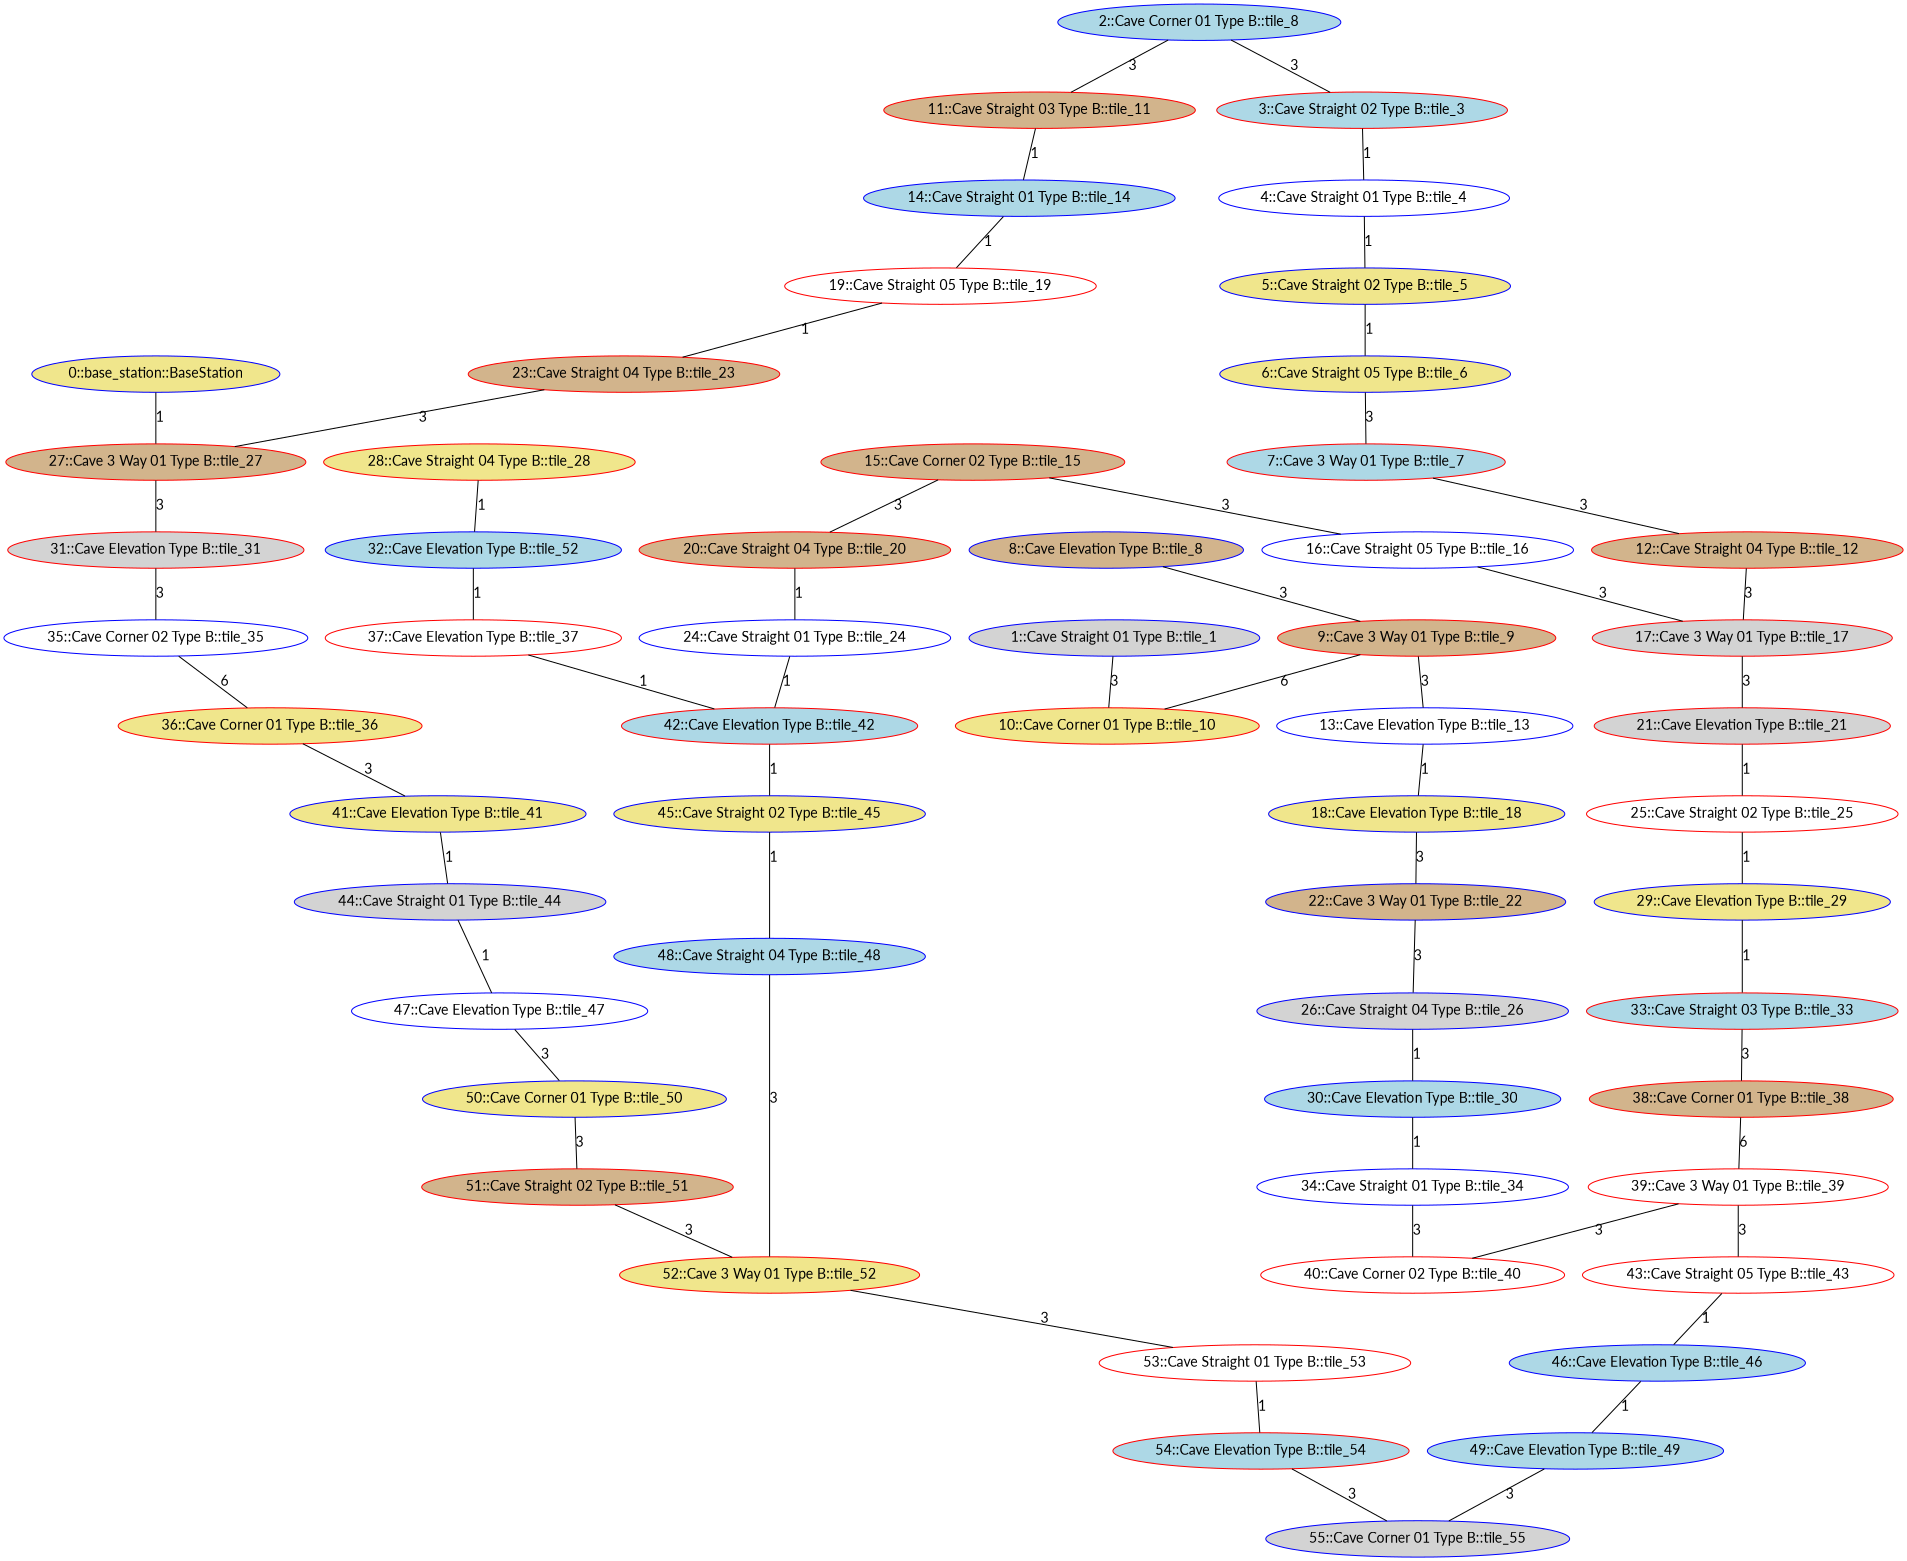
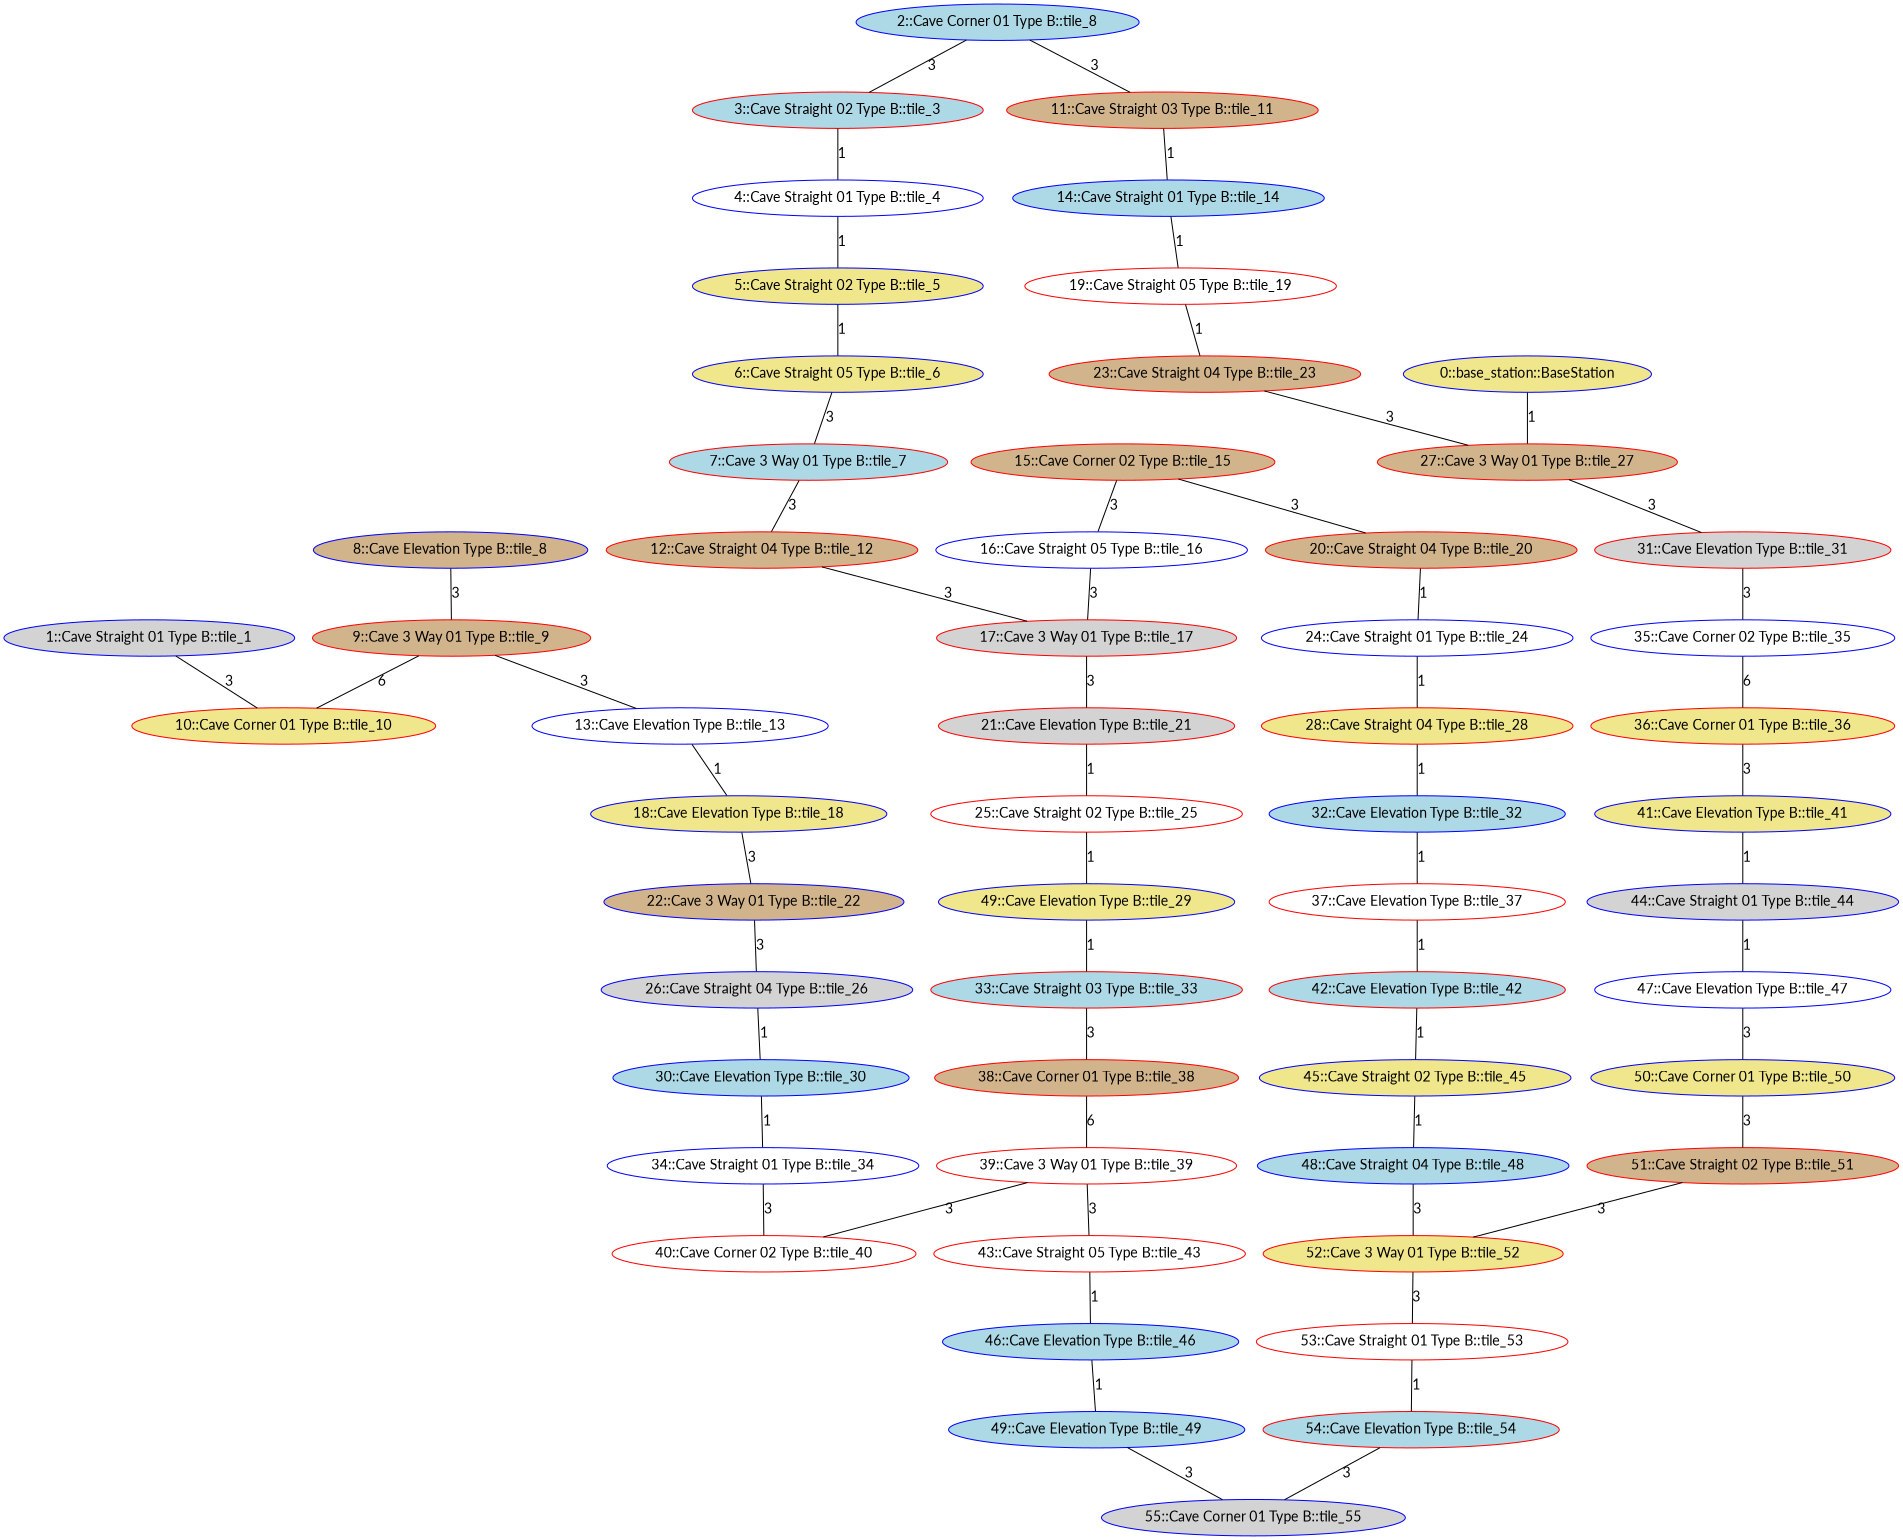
  graph {
    fontname=Lato
    node [color=blue fillcolor=white fontname=Lato style=filled]
    edge [fontname=Lato]
    n1 [fillcolor=khaki label="0::base_station::BaseStation"]
    n2 [color=red fillcolor=tan label="27::Cave 3 Way 01 Type B::tile_27"]
    n3 [color=red fillcolor=lightgrey label="31::Cave Elevation Type B::tile_31"]
    n4 [fillcolor=lightgrey label="1::Cave Straight 01 Type B::tile_1"]
    n5 [color=red fillcolor=khaki label="10::Cave Corner 01 Type B::tile_10"]
    n6 [fillcolor=lightblue label="2::Cave Corner 01 Type B::tile_8"]
    n7 [color=red fillcolor=lightblue label="3::Cave Straight 02 Type B::tile_3"]
    n8 [color=red fillcolor=tan label="11::Cave Straight 03 Type B::tile_11"]
    n9 [label="4::Cave Straight 01 Type B::tile_4"]
    n10 [fillcolor=lightblue label="14::Cave Straight 01 Type B::tile_14"]
    n11 [fillcolor=khaki label="5::Cave Straight 02 Type B::tile_5"]
    n12 [fillcolor=khaki label="6::Cave Straight 05 Type B::tile_6"]
    n13 [color=red fillcolor=lightblue label="7::Cave 3 Way 01 Type B::tile_7"]
    n14 [color=red fillcolor=tan label="12::Cave Straight 04 Type B::tile_12"]
    n15 [fillcolor=tan label="8::Cave Elevation Type B::tile_8"]
    n16 [color=red fillcolor=tan label="9::Cave 3 Way 01 Type B::tile_9"]
    n17 [color=red fillcolor=lightgrey label="17::Cave 3 Way 01 Type B::tile_17"]
    n18 [label="13::Cave Elevation Type B::tile_13"]
    n19 [fillcolor=khaki label="18::Cave Elevation Type B::tile_18"]
    n20 [color=red label="19::Cave Straight 05 Type B::tile_19"]
    n21 [color=red fillcolor=lightgrey label="21::Cave Elevation Type B::tile_21"]
    n22 [fillcolor=tan label="22::Cave 3 Way 01 Type B::tile_22"]
    n23 [color=red fillcolor=tan label="23::Cave Straight 04 Type B::tile_23"]
    n24 [color=red fillcolor=tan label="15::Cave Corner 02 Type B::tile_15"]
    n25 [label="16::Cave Straight 05 Type B::tile_16"]
    n26 [color=red fillcolor=tan label="20::Cave Straight 04 Type B::tile_20"]
    n27 [label="24::Cave Straight 01 Type B::tile_24"]
    n28 [color=red label="25::Cave Straight 02 Type B::tile_25"]
    n29 [fillcolor=lightgrey label="26::Cave Straight 04 Type B::tile_26"]
    n30 [color=red fillcolor=khaki label="28::Cave Straight 04 Type B::tile_28"]
-   n31 [fillcolor=khaki label="29::Cave Elevation Type B::tile_29"]
+   n31 [fillcolor=khaki label="49::Cave Elevation Type B::tile_29"]
    n32 [fillcolor=lightblue label="30::Cave Elevation Type B::tile_30"]
-   n33 [fillcolor=lightblue label="32::Cave Elevation Type B::tile_52"]
+   n33 [fillcolor=lightblue label="32::Cave Elevation Type B::tile_32"]
    n34 [color=red fillcolor=lightblue label="33::Cave Straight 03 Type B::tile_33"]
    n35 [label="34::Cave Straight 01 Type B::tile_34"]
    n36 [label="35::Cave Corner 02 Type B::tile_35"]
    n37 [color=red label="37::Cave Elevation Type B::tile_37"]
    n38 [color=red fillcolor=tan label="38::Cave Corner 01 Type B::tile_38"]
    n39 [color=red label="40::Cave Corner 02 Type B::tile_40"]
    n40 [color=red fillcolor=khaki label="36::Cave Corner 01 Type B::tile_36"]
    n41 [color=red fillcolor=lightblue label="42::Cave Elevation Type B::tile_42"]
    n42 [color=red label="39::Cave 3 Way 01 Type B::tile_39"]
    n43 [fillcolor=khaki label="41::Cave Elevation Type B::tile_41"]
    n44 [fillcolor=lightgrey label="44::Cave Straight 01 Type B::tile_44"]
    n45 [fillcolor=khaki label="45::Cave Straight 02 Type B::tile_45"]
    n46 [color=red label="43::Cave Straight 05 Type B::tile_43"]
    n47 [fillcolor=lightblue label="46::Cave Elevation Type B::tile_46"]
    n48 [label="47::Cave Elevation Type B::tile_47"]
    n49 [fillcolor=lightblue label="48::Cave Straight 04 Type B::tile_48"]
    n50 [fillcolor=lightblue label="49::Cave Elevation Type B::tile_49"]
    n51 [fillcolor=khaki label="50::Cave Corner 01 Type B::tile_50"]
    n52 [color=red fillcolor=khaki label="52::Cave 3 Way 01 Type B::tile_52"]
    n53 [fillcolor=lightgrey label="55::Cave Corner 01 Type B::tile_55"]
    n54 [color=red fillcolor=tan label="51::Cave Straight 02 Type B::tile_51"]
    n55 [color=red label="53::Cave Straight 01 Type B::tile_53"]
    n56 [color=red fillcolor=lightblue label="54::Cave Elevation Type B::tile_54"]
    n1 -- n2 [label=1]
    n2 -- n3 [label=3]
    n3 -- n36 [label=3]
    n4 -- n5 [label=3]
    n6 -- n7 [label=3]
    n6 -- n8 [label=3]
    n7 -- n9 [label=1]
    n8 -- n10 [label=1]
    n9 -- n11 [label=1]
    n10 -- n20 [label=1]
    n11 -- n12 [label=1]
    n12 -- n13 [label=3]
    n13 -- n14 [label=3]
    n14 -- n17 [label=3]
    n15 -- n16 [label=3]
    n16 -- n5 [label=6]
    n16 -- n18 [label=3]
    n17 -- n21 [label=3]
    n18 -- n19 [label=1]
    n19 -- n22 [label=3]
    n20 -- n23 [label=1]
    n21 -- n28 [label=1]
    n22 -- n29 [label=3]
    n23 -- n2 [label=3]
    n24 -- n25 [label=3]
    n24 -- n26 [label=3]
    n25 -- n17 [label=3]
    n26 -- n27 [label=1]
-   n27 -- n41 [label=1]
+   n27 -- n30 [label=1]
    n28 -- n31 [label=1]
    n29 -- n32 [label=1]
    n30 -- n33 [label=1]
    n31 -- n34 [label=1]
    n32 -- n35 [label=1]
    n33 -- n37 [label=1]
    n34 -- n38 [label=3]
    n35 -- n39 [label=3]
    n36 -- n40 [label=6]
    n37 -- n41 [label=1]
    n38 -- n42 [label=6]
    n40 -- n43 [label=3]
    n41 -- n45 [label=1]
    n42 -- n39 [label=3]
    n42 -- n46 [label=3]
    n43 -- n44 [label=1]
    n44 -- n48 [label=1]
    n45 -- n49 [label=1]
    n46 -- n47 [label=1]
    n47 -- n50 [label=1]
    n48 -- n51 [label=3]
    n49 -- n52 [label=3]
    n50 -- n53 [label=3]
    n51 -- n54 [label=3]
    n52 -- n55 [label=3]
    n54 -- n52 [label=3]
    n55 -- n56 [label=1]
    n56 -- n53 [label=3]
  }
